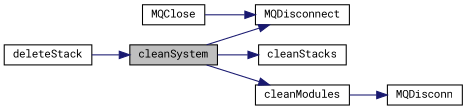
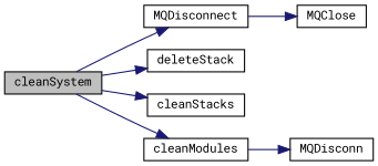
  digraph {
    fontname="Roboto Mono"
    rankdir=LR
    node [color=black fillcolor=white fontname="Roboto Mono" fontsize=10 shape=record style=filled]
    edge [color=midnightblue fontname="Roboto Mono" fontsize=10 labelfontname=Helvetica labelfontsize=10 style=solid]
    n1 [fillcolor=grey75 fontcolor=black height=0.2 label=cleanSystem width=0.4]
    n2 [height=0.2 label=MQDisconnect width=0.4]
    n3 [height=0.2 label=deleteStack width=0.4]
    n4 [height=0.2 label=cleanStacks width=0.4]
    n5 [height=0.2 label=cleanModules width=0.4]
    n6 [height=0.2 label=MQClose width=0.4]
    n7 [height=0.2 label=MQDisconn width=0.4]
    n1 -> n2
-   n3 -> n1
+   n1 -> n3
    n1 -> n4
    n1 -> n5
-   n6 -> n2
+   n2 -> n6
    n5 -> n7
  }
